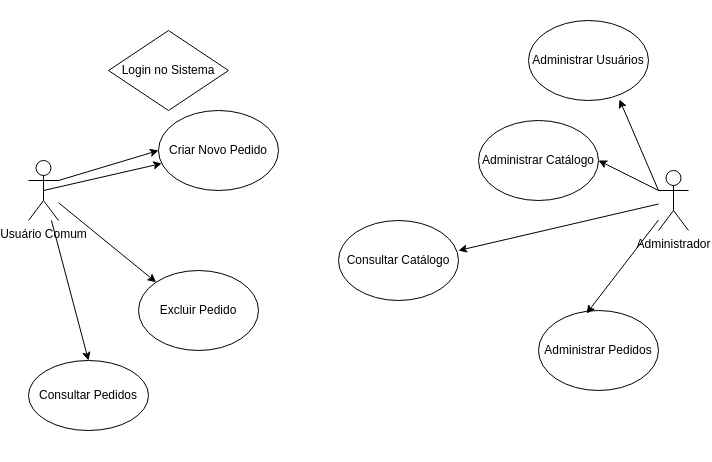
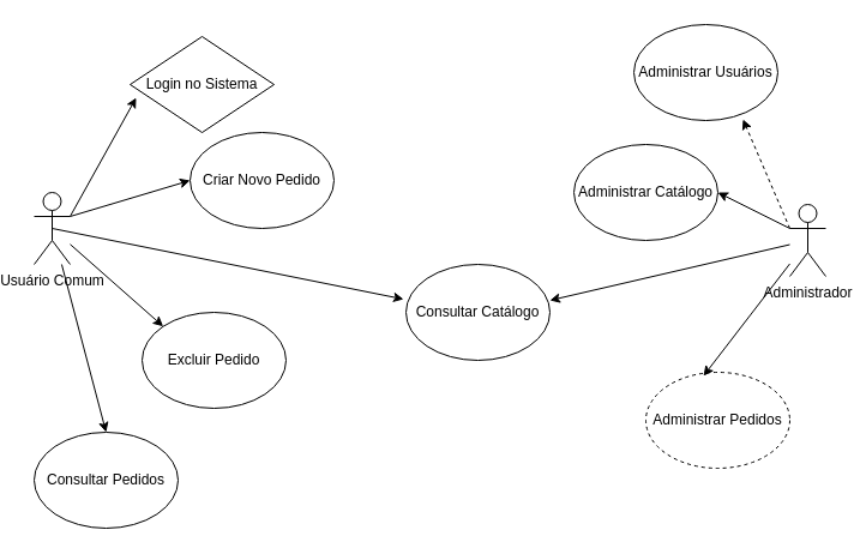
  <mxCell id="0" />
  <mxCell id="1" parent="0" />
  <mxCell id="2" value="Usuário Comum" style="shape=umlActor;verticalLabelPosition=bottom;verticalAlign=top;html=1;outlineConnect=0;" vertex="1" parent="1"><mxGeometry x="20" y="160" width="30" height="60" as="geometry" /></mxCell>
  <mxCell id="3" value="Administrador" style="shape=umlActor;verticalLabelPosition=bottom;verticalAlign=top;html=1;outlineConnect=0;" vertex="1" parent="1"><mxGeometry x="650" y="170" width="30" height="60" as="geometry" /></mxCell>
  <mxCell id="4" value="Login no Sistema" style="rhombus;whiteSpace=wrap;html=1;" vertex="1" parent="1"><mxGeometry x="100" width="120" height="80" as="geometry" y="30" /></mxCell>
  <mxCell id="5" value="Criar Novo Pedido" style="ellipse;whiteSpace=wrap;html=1;" vertex="1" parent="1"><mxGeometry x="150" y="110" width="120" height="80" as="geometry" /></mxCell>
- <mxCell id="6" value="Excluir Pedido" style="ellipse;whiteSpace=wrap;html=1;" vertex="1" parent="1"><mxGeometry x="130" y="270" width="120" height="80" as="geometry" /></mxCell>
- <mxCell id="7" value="Consultar Pedidos" style="ellipse;whiteSpace=wrap;html=1;" vertex="1" parent="1"><mxGeometry x="20" y="360" width="120" height="70" as="geometry" /></mxCell>
+ <mxCell id="6" value="Excluir Pedido" style="ellipse;whiteSpace=wrap;html=1;" vertex="1" parent="1"><mxGeometry x="110" y="260" width="120" height="80" as="geometry" /></mxCell>
+ <mxCell id="7" value="Consultar Pedidos" style="ellipse;whiteSpace=wrap;html=1;" vertex="1" parent="1"><mxGeometry x="20" y="360" width="120" height="80" as="geometry" /></mxCell>
+ <mxCell id="8" value="" style="endArrow=classic;html=1;rounded=0;exitX=1;exitY=0.333;exitDx=0;exitDy=0;exitPerimeter=0;entryX=0.042;entryY=0.638;entryDx=0;entryDy=0;entryPerimeter=0;" edge="1" parent="1" source="2" target="4"><mxGeometry width="50" height="50" relative="1" as="geometry"><mxPoint x="350" y="310" as="sourcePoint" /><mxPoint x="400" y="260" as="targetPoint" /></mxGeometry></mxCell>
  <mxCell id="9" value="" style="endArrow=classic;html=1;rounded=0;entryX=0;entryY=0.5;entryDx=0;entryDy=0;" edge="1" parent="1" target="5"><mxGeometry width="50" height="50" relative="1" as="geometry"><mxPoint x="50" y="180" as="sourcePoint" /><mxPoint x="150" y="200" as="targetPoint" /></mxGeometry></mxCell>
  <mxCell id="10" value="" style="endArrow=classic;html=1;rounded=0;entryX=0;entryY=0;entryDx=0;entryDy=0;" edge="1" parent="1" source="2" target="6"><mxGeometry width="50" height="50" relative="1" as="geometry"><mxPoint x="350" y="310" as="sourcePoint" /><mxPoint x="400" y="260" as="targetPoint" /></mxGeometry></mxCell>
  <mxCell id="11" value="" style="endArrow=classic;html=1;rounded=0;entryX=0.5;entryY=0;entryDx=0;entryDy=0;" edge="1" parent="1" source="2" target="7"><mxGeometry width="50" height="50" relative="1" as="geometry"><mxPoint x="350" y="310" as="sourcePoint" /><mxPoint x="400" y="260" as="targetPoint" /></mxGeometry></mxCell>
  <mxCell id="12" value="Administrar Usuários" style="ellipse;whiteSpace=wrap;html=1;" vertex="1" parent="1"><mxGeometry x="520" y="20" width="120" height="80" as="geometry" /></mxCell>
  <mxCell id="13" value="Administrar Catálogo" style="ellipse;whiteSpace=wrap;html=1;" vertex="1" parent="1"><mxGeometry x="470" y="120" width="120" height="80" as="geometry" /></mxCell>
- <mxCell id="14" value="Administrar Pedidos" style="ellipse;whiteSpace=wrap;html=1;" vertex="1" parent="1"><mxGeometry x="530" y="310" width="120" height="80" as="geometry" /></mxCell>
+ <mxCell id="14" value="Administrar Pedidos" style="ellipse;whiteSpace=wrap;html=1;dashed=1;" vertex="1" parent="1"><mxGeometry x="530" y="310" width="120" height="80" as="geometry" /></mxCell>
  <mxCell id="15" value="Consultar Catálogo" style="ellipse;whiteSpace=wrap;html=1;" vertex="1" parent="1"><mxGeometry x="330" y="220" width="120" height="80" as="geometry" /></mxCell>
  <mxCell id="16" value="" style="endArrow=classic;html=1;rounded=0;" edge="1" parent="1" source="3"><mxGeometry width="50" height="50" relative="1" as="geometry"><mxPoint x="350" y="310" as="sourcePoint" /><mxPoint x="450" y="250" as="targetPoint" /></mxGeometry></mxCell>
- <mxCell id="17" value="" style="endArrow=classic;html=1;rounded=0;exitX=0.5;exitY=0.5;exitDx=0;exitDy=0;exitPerimeter=0;" edge="1" parent="1" source="2" target="5"><mxGeometry width="50" height="50" relative="1" as="geometry"><mxPoint x="350" y="310" as="sourcePoint" /><mxPoint x="320" y="260" as="targetPoint" /></mxGeometry></mxCell>
+ <mxCell id="17" value="" style="endArrow=classic;html=1;rounded=0;exitX=0.5;exitY=0.5;exitDx=0;exitDy=0;exitPerimeter=0;entryX=-0.017;entryY=0.363;entryDx=0;entryDy=0;entryPerimeter=0;" edge="1" parent="1" source="2" target="15"><mxGeometry width="50" height="50" relative="1" as="geometry"><mxPoint x="350" y="310" as="sourcePoint" /><mxPoint x="320" y="260" as="targetPoint" /></mxGeometry></mxCell>
  <mxCell id="18" value="" style="endArrow=classic;html=1;rounded=0;exitX=0;exitY=0.333;exitDx=0;exitDy=0;exitPerimeter=0;entryX=1;entryY=0.5;entryDx=0;entryDy=0;" edge="1" parent="1" source="3" target="13"><mxGeometry width="50" height="50" relative="1" as="geometry"><mxPoint x="350" y="260" as="sourcePoint" /><mxPoint x="400" y="210" as="targetPoint" /></mxGeometry></mxCell>
- <mxCell id="19" value="" style="endArrow=classic;html=1;rounded=0;exitX=0;exitY=0.333;exitDx=0;exitDy=0;exitPerimeter=0;entryX=0.758;entryY=0.988;entryDx=0;entryDy=0;entryPerimeter=0;" edge="1" parent="1" source="3" target="12"><mxGeometry width="50" height="50" relative="1" as="geometry"><mxPoint x="350" y="260" as="sourcePoint" /><mxPoint x="400" y="210" as="targetPoint" /></mxGeometry></mxCell>
+ <mxCell id="19" value="" style="endArrow=classic;html=1;rounded=0;exitX=0;exitY=0.333;exitDx=0;exitDy=0;exitPerimeter=0;entryX=0.758;entryY=0.988;entryDx=0;entryDy=0;entryPerimeter=0;dashed=1;" edge="1" parent="1" source="3" target="12"><mxGeometry width="50" height="50" relative="1" as="geometry"><mxPoint x="350" y="260" as="sourcePoint" /><mxPoint x="400" y="210" as="targetPoint" /></mxGeometry></mxCell>
  <mxCell id="20" value="" style="endArrow=classic;html=1;rounded=0;entryX=0.4;entryY=0.038;entryDx=0;entryDy=0;entryPerimeter=0;" edge="1" parent="1" source="3" target="14"><mxGeometry width="50" height="50" relative="1" as="geometry"><mxPoint x="610" y="250" as="sourcePoint" /><mxPoint x="400" y="210" as="targetPoint" /></mxGeometry></mxCell>
